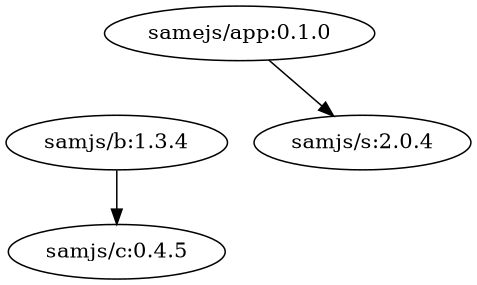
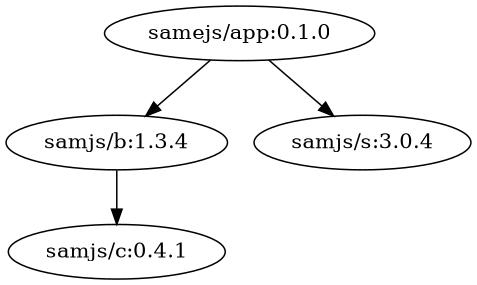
  digraph {
    "samejs/app:0.1.0"
    "samjs/b:1.3.4"
-   "samjs/s:2.0.4"
-   "samjs/c:0.4.5"
+   "samjs/s:2.0.4" [label="samjs/s:3.0.4"]
+   "samjs/c:0.4.5" [label="samjs/c:0.4.1"]
+   "samejs/app:0.1.0" -> "samjs/b:1.3.4"
    "samejs/app:0.1.0" -> "samjs/s:2.0.4"
    "samjs/b:1.3.4" -> "samjs/c:0.4.5"
  }
